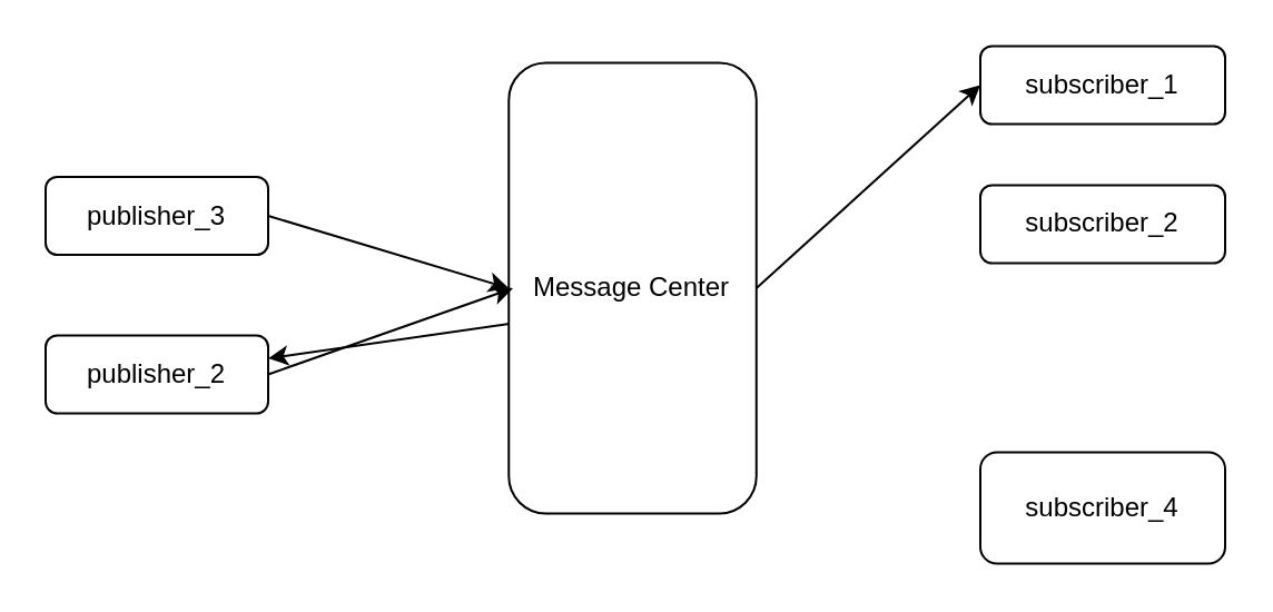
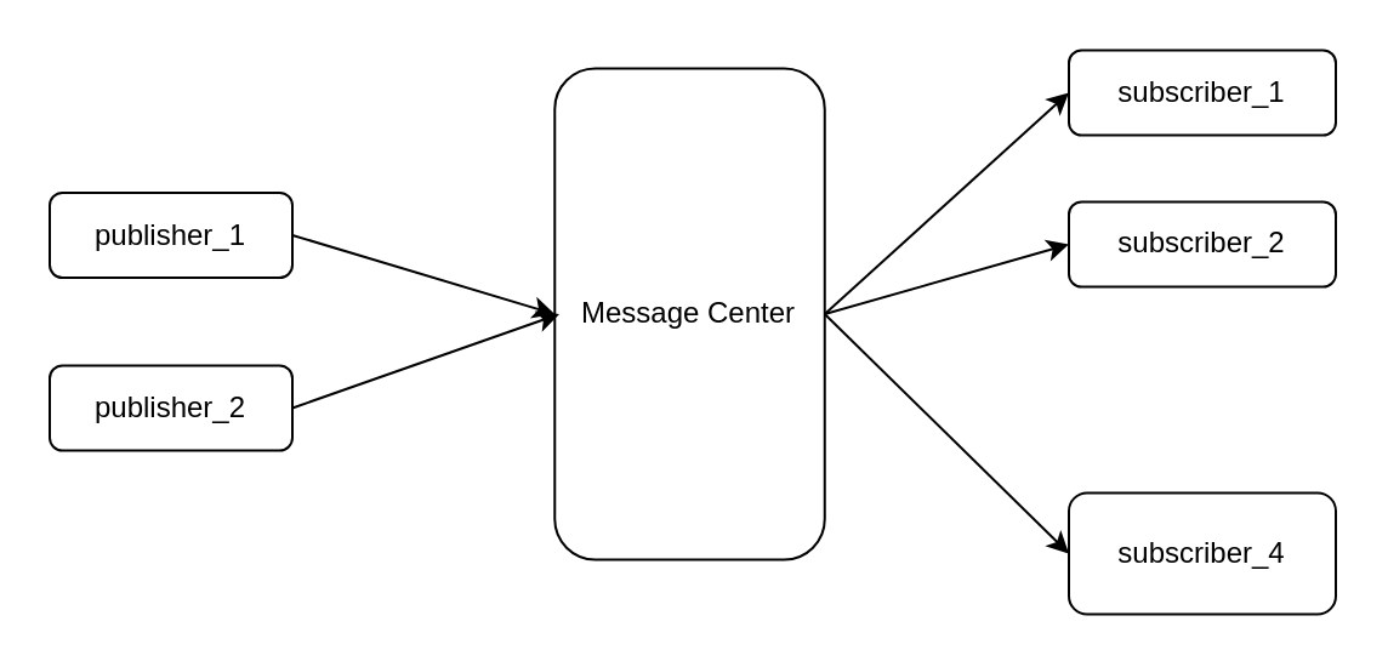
  <mxCell id="0" />
  <mxCell id="1" parent="0" />
  <mxCell id="2" style="edgeStyle=none;html=1;exitX=1;exitY=0.5;exitDx=0;exitDy=0;entryX=0;entryY=0.5;entryDx=0;entryDy=0;" edge="1" parent="1" source="5" target="8"><mxGeometry relative="1" as="geometry" /></mxCell>
- <mxCell id="4" style="edgeStyle=none;html=1;exitX=1;exitY=0.5;exitDx=0;exitDy=0;" edge="1" parent="1" source="5" target="7"><mxGeometry relative="1" as="geometry" /></mxCell>
+ <mxCell id="3" style="edgeStyle=none;html=1;exitX=1;exitY=0.5;exitDx=0;exitDy=0;entryX=0;entryY=0.5;entryDx=0;entryDy=0;" edge="1" parent="1" source="5" target="9"><mxGeometry relative="1" as="geometry" /></mxCell>
+ <mxCell id="4" style="edgeStyle=none;html=1;exitX=1;exitY=0.5;exitDx=0;exitDy=0;entryX=0;entryY=0.5;entryDx=0;entryDy=0;" edge="1" parent="1" source="5" target="10"><mxGeometry relative="1" as="geometry" /></mxCell>
  <mxCell id="5" value="Message Center" style="rounded=1;whiteSpace=wrap;html=1;rotation=0;" vertex="1" parent="1"><mxGeometry x="228.13" y="27.75" width="111.25" height="202.5" as="geometry" /></mxCell>
  <mxCell id="6" style="edgeStyle=none;html=1;exitX=1;exitY=0.5;exitDx=0;exitDy=0;" edge="1" parent="1" source="7"><mxGeometry relative="1" as="geometry"><mxPoint x="230" y="129" as="targetPoint" /></mxGeometry></mxCell>
  <mxCell id="7" value="&lt;span&gt;publisher_2&lt;/span&gt;" style="rounded=1;whiteSpace=wrap;html=1;" vertex="1" parent="1"><mxGeometry x="20" y="150.25" width="100" height="35" as="geometry" /></mxCell>
  <mxCell id="8" value="subscriber_1" style="rounded=1;whiteSpace=wrap;html=1;" vertex="1" parent="1"><mxGeometry x="440" y="20.25" width="110" height="35" as="geometry" /></mxCell>
  <mxCell id="9" value="&lt;span&gt;subscriber_2&lt;/span&gt;" style="rounded=1;whiteSpace=wrap;html=1;" vertex="1" parent="1"><mxGeometry x="440" y="82.75" width="110" height="35" as="geometry" /></mxCell>
  <mxCell id="10" value="subscriber_4" style="rounded=1;whiteSpace=wrap;html=1;" vertex="1" parent="1"><mxGeometry x="440" y="202.75" width="110" height="50" as="geometry" /></mxCell>
  <mxCell id="11" style="edgeStyle=none;html=1;exitX=1;exitY=0.5;exitDx=0;exitDy=0;entryX=0;entryY=0.5;entryDx=0;entryDy=0;" edge="1" parent="1" source="12" target="5"><mxGeometry relative="1" as="geometry" /></mxCell>
- <mxCell id="12" value="publisher_3" style="rounded=1;whiteSpace=wrap;html=1;" vertex="1" parent="1"><mxGeometry x="20" y="79" width="100" height="35" as="geometry" /></mxCell>
+ <mxCell id="12" value="publisher_1" style="rounded=1;whiteSpace=wrap;html=1;" vertex="1" parent="1"><mxGeometry x="20" y="79" width="100" height="35" as="geometry" /></mxCell>
